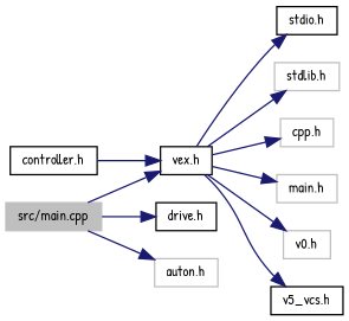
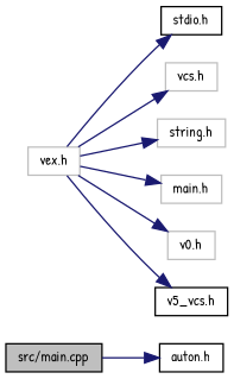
  digraph {
    fontname="Patrick Hand"
    rankdir=LR
    node [color=black fillcolor=white fontname="Patrick Hand" fontsize=10 shape=record style=filled]
    edge [color=midnightblue fontname="Patrick Hand" fontsize=10 labelfontname=Helvetica labelfontsize=10 style=solid]
-   n1 [color=grey75 fillcolor=grey75 fontcolor=black height=0.2 label="src/main.cpp" width=0.4]
-   n2 [height=0.2 label="vex.h" width=0.4]
-   n3 [height=0.2 label="drive.h" width=0.4]
-   n4 [color=grey75 height=0.2 label="auton.h" width=0.4]
+   n1 [fillcolor=grey75 fontcolor=black height=0.2 label="src/main.cpp" width=0.4]
+   n2 [color=grey75 height=0.2 label="vex.h" width=0.4]
+   n4 [height=0.2 label="auton.h" width=0.4]
    n5 [height=0.2 label="stdio.h" width=0.4]
-   n6 [color=grey75 height=0.2 label="stdlib.h" width=0.4]
-   n7 [color=grey75 height=0.2 label="cpp.h" width=0.4]
+   n6 [color=grey75 height=0.2 label="vcs.h" width=0.4]
+   n7 [color=grey75 height=0.2 label="string.h" width=0.4]
    n8 [color=grey75 height=0.2 label="main.h" width=0.4]
    n9 [color=grey75 height=0.2 label="v0.h" width=0.4]
    n10 [height=0.2 label="v5_vcs.h" width=0.4]
-   n11 [height=0.2 label="controller.h" width=0.4]
-   n1 -> n2
-   n1 -> n3
    n1 -> n4
    n2 -> n5
    n2 -> n6
    n2 -> n7
    n2 -> n8
    n2 -> n9
    n2 -> n10
-   n11 -> n2
  }
